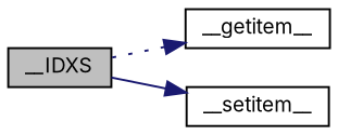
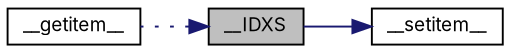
  digraph {
    fontname=Inter
    rankdir=RL
    node [color=black fillcolor=white fontname=Inter fontsize=10 shape=record style=filled]
    edge [color=midnightblue dir=back fontname=Inter fontsize=10 labelfontname=Helvetica labelfontsize=10]
    n1 [fillcolor=grey75 fontcolor=black height=0.2 label=__IDXS width=0.4]
    n2 [height=0.2 label=__getitem__ width=0.4]
    n3 [height=0.2 label=__setitem__ width=0.4]
-   n2 -> n1 [style=dotted]
+   n1 -> n2 [style=dotted]
    n3 -> n1 [style=solid]
  }
